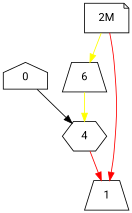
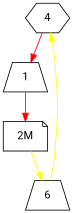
  digraph {
    fontname=Roboto
    node [fontname=Roboto shape=trapezium]
    edge [fontname=Roboto color=red]
-   0 [shape=house]
    4 [shape=hexagon]
    1
    "2M" [shape=note]
    n5 [label=6]
-   0 -> 4 [color=""]
    4 -> 1
-   "2M" -> 1
+   1 -> "2M"
    "2M" -> n5 [color=yellow]
    n5 -> 4 [color=yellow]
  }
